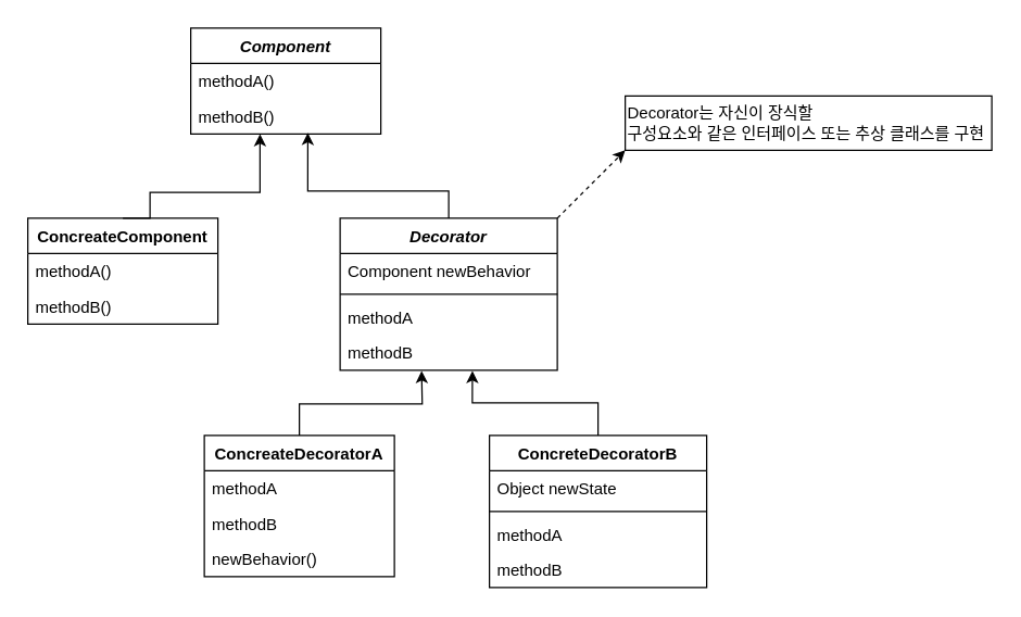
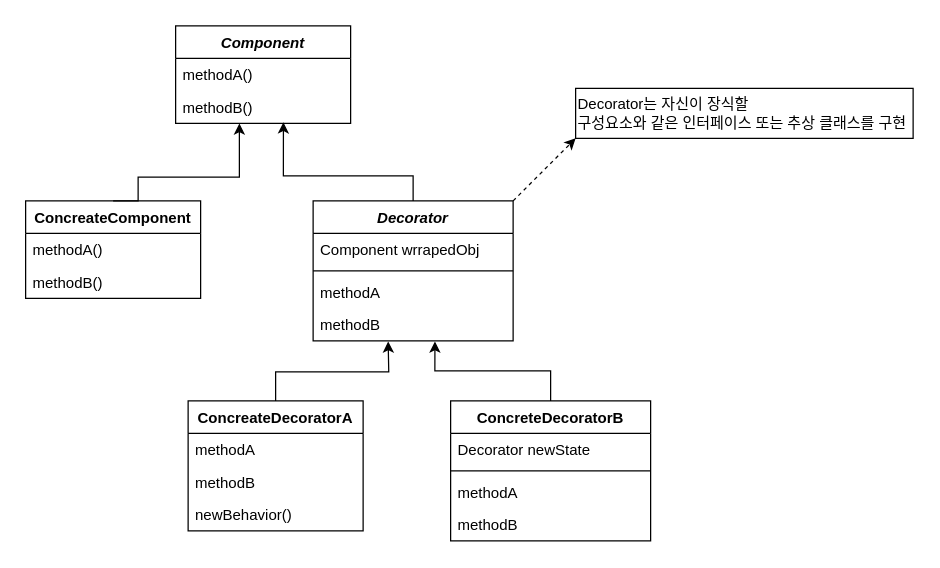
  <mxCell id="0" />
  <mxCell id="1" parent="0" />
  <mxCell id="2" value="Component" style="swimlane;fontStyle=3;childLayout=stackLayout;horizontal=1;startSize=26;fillColor=none;horizontalStack=0;resizeParent=1;resizeParentMax=0;resizeLast=0;collapsible=1;marginBottom=0;" vertex="1" parent="1"><mxGeometry x="140" y="20" width="140" height="78" as="geometry" /></mxCell>
  <mxCell id="3" value="methodA()" style="text;strokeColor=none;fillColor=none;align=left;verticalAlign=top;spacingLeft=4;spacingRight=4;overflow=hidden;rotatable=0;points=[[0,0.5],[1,0.5]];portConstraint=eastwest;" vertex="1" parent="2"><mxGeometry y="26" width="140" height="26" as="geometry" /></mxCell>
  <mxCell id="4" value="methodB()" style="text;strokeColor=none;fillColor=none;align=left;verticalAlign=top;spacingLeft=4;spacingRight=4;overflow=hidden;rotatable=0;points=[[0,0.5],[1,0.5]];portConstraint=eastwest;" vertex="1" parent="2"><mxGeometry y="52" width="140" height="26" as="geometry" /></mxCell>
  <mxCell id="5" value="ConcreateComponent" style="swimlane;fontStyle=1;childLayout=stackLayout;horizontal=1;startSize=26;fillColor=none;horizontalStack=0;resizeParent=1;resizeParentMax=0;resizeLast=0;collapsible=1;marginBottom=0;" vertex="1" parent="1"><mxGeometry x="20" y="160" width="140" height="78" as="geometry" /></mxCell>
  <mxCell id="6" value="methodA()" style="text;strokeColor=none;fillColor=none;align=left;verticalAlign=top;spacingLeft=4;spacingRight=4;overflow=hidden;rotatable=0;points=[[0,0.5],[1,0.5]];portConstraint=eastwest;" vertex="1" parent="5"><mxGeometry y="26" width="140" height="26" as="geometry" /></mxCell>
  <mxCell id="7" value="methodB()" style="text;strokeColor=none;fillColor=none;align=left;verticalAlign=top;spacingLeft=4;spacingRight=4;overflow=hidden;rotatable=0;points=[[0,0.5],[1,0.5]];portConstraint=eastwest;" vertex="1" parent="5"><mxGeometry y="52" width="140" height="26" as="geometry" /></mxCell>
  <mxCell id="8" style="edgeStyle=orthogonalEdgeStyle;rounded=0;orthogonalLoop=1;jettySize=auto;html=1;exitX=0.5;exitY=0;exitDx=0;exitDy=0;entryX=0.616;entryY=0.968;entryDx=0;entryDy=0;entryPerimeter=0;" edge="1" parent="1" source="9" target="4"><mxGeometry relative="1" as="geometry"><Array as="points"><mxPoint x="330" y="140" /><mxPoint x="226" y="140" /></Array></mxGeometry></mxCell>
  <mxCell id="9" value="Decorator" style="swimlane;fontStyle=3;align=center;verticalAlign=top;childLayout=stackLayout;horizontal=1;startSize=26;horizontalStack=0;resizeParent=1;resizeParentMax=0;resizeLast=0;collapsible=1;marginBottom=0;" vertex="1" parent="1"><mxGeometry x="250" y="160" width="160" height="112" as="geometry" /></mxCell>
- <mxCell id="10" value="Component newBehavior" style="text;strokeColor=none;fillColor=none;align=left;verticalAlign=top;spacingLeft=4;spacingRight=4;overflow=hidden;rotatable=0;points=[[0,0.5],[1,0.5]];portConstraint=eastwest;" vertex="1" parent="9"><mxGeometry y="26" width="160" height="26" as="geometry" /></mxCell>
+ <mxCell id="10" value="Component wrrapedObj" style="text;strokeColor=none;fillColor=none;align=left;verticalAlign=top;spacingLeft=4;spacingRight=4;overflow=hidden;rotatable=0;points=[[0,0.5],[1,0.5]];portConstraint=eastwest;" vertex="1" parent="9"><mxGeometry y="26" width="160" height="26" as="geometry" /></mxCell>
  <mxCell id="11" value="" style="line;strokeWidth=1;fillColor=none;align=left;verticalAlign=middle;spacingTop=-1;spacingLeft=3;spacingRight=3;rotatable=0;labelPosition=right;points=[];portConstraint=eastwest;strokeColor=inherit;" vertex="1" parent="9"><mxGeometry y="52" width="160" height="8" as="geometry" /></mxCell>
  <mxCell id="12" value="methodA" style="text;strokeColor=none;fillColor=none;align=left;verticalAlign=top;spacingLeft=4;spacingRight=4;overflow=hidden;rotatable=0;points=[[0,0.5],[1,0.5]];portConstraint=eastwest;" vertex="1" parent="9"><mxGeometry y="60" width="160" height="26" as="geometry" /></mxCell>
  <mxCell id="13" value="methodB" style="text;strokeColor=none;fillColor=none;align=left;verticalAlign=top;spacingLeft=4;spacingRight=4;overflow=hidden;rotatable=0;points=[[0,0.5],[1,0.5]];portConstraint=eastwest;" vertex="1" parent="9"><mxGeometry y="86" width="160" height="26" as="geometry" /></mxCell>
  <mxCell id="14" value="ConcreateDecoratorA" style="swimlane;fontStyle=1;childLayout=stackLayout;horizontal=1;startSize=26;fillColor=none;horizontalStack=0;resizeParent=1;resizeParentMax=0;resizeLast=0;collapsible=1;marginBottom=0;" vertex="1" parent="1"><mxGeometry x="150" y="320" width="140" height="104" as="geometry" /></mxCell>
  <mxCell id="15" value="methodA" style="text;strokeColor=none;fillColor=none;align=left;verticalAlign=top;spacingLeft=4;spacingRight=4;overflow=hidden;rotatable=0;points=[[0,0.5],[1,0.5]];portConstraint=eastwest;" vertex="1" parent="14"><mxGeometry y="26" width="140" height="26" as="geometry" /></mxCell>
  <mxCell id="16" value="methodB" style="text;strokeColor=none;fillColor=none;align=left;verticalAlign=top;spacingLeft=4;spacingRight=4;overflow=hidden;rotatable=0;points=[[0,0.5],[1,0.5]];portConstraint=eastwest;" vertex="1" parent="14"><mxGeometry y="52" width="140" height="26" as="geometry" /></mxCell>
  <mxCell id="17" value="newBehavior()" style="text;strokeColor=none;fillColor=none;align=left;verticalAlign=top;spacingLeft=4;spacingRight=4;overflow=hidden;rotatable=0;points=[[0,0.5],[1,0.5]];portConstraint=eastwest;" vertex="1" parent="14"><mxGeometry y="78" width="140" height="26" as="geometry" /></mxCell>
  <mxCell id="18" style="edgeStyle=orthogonalEdgeStyle;rounded=0;orthogonalLoop=1;jettySize=auto;html=1;exitX=0.5;exitY=0;exitDx=0;exitDy=0;entryX=0.609;entryY=1.018;entryDx=0;entryDy=0;entryPerimeter=0;" edge="1" parent="1" source="19" target="13"><mxGeometry relative="1" as="geometry" /></mxCell>
  <mxCell id="19" value="ConcreteDecoratorB" style="swimlane;fontStyle=1;align=center;verticalAlign=top;childLayout=stackLayout;horizontal=1;startSize=26;horizontalStack=0;resizeParent=1;resizeParentMax=0;resizeLast=0;collapsible=1;marginBottom=0;" vertex="1" parent="1"><mxGeometry x="360" y="320" width="160" height="112" as="geometry" /></mxCell>
- <mxCell id="20" value="Object newState" style="text;strokeColor=none;fillColor=none;align=left;verticalAlign=top;spacingLeft=4;spacingRight=4;overflow=hidden;rotatable=0;points=[[0,0.5],[1,0.5]];portConstraint=eastwest;" vertex="1" parent="19"><mxGeometry y="26" width="160" height="26" as="geometry" /></mxCell>
+ <mxCell id="20" value="Decorator newState" style="text;strokeColor=none;fillColor=none;align=left;verticalAlign=top;spacingLeft=4;spacingRight=4;overflow=hidden;rotatable=0;points=[[0,0.5],[1,0.5]];portConstraint=eastwest;" vertex="1" parent="19"><mxGeometry y="26" width="160" height="26" as="geometry" /></mxCell>
  <mxCell id="21" value="" style="line;strokeWidth=1;fillColor=none;align=left;verticalAlign=middle;spacingTop=-1;spacingLeft=3;spacingRight=3;rotatable=0;labelPosition=right;points=[];portConstraint=eastwest;strokeColor=inherit;" vertex="1" parent="19"><mxGeometry y="52" width="160" height="8" as="geometry" /></mxCell>
  <mxCell id="22" value="methodA" style="text;strokeColor=none;fillColor=none;align=left;verticalAlign=top;spacingLeft=4;spacingRight=4;overflow=hidden;rotatable=0;points=[[0,0.5],[1,0.5]];portConstraint=eastwest;" vertex="1" parent="19"><mxGeometry y="60" width="160" height="26" as="geometry" /></mxCell>
  <mxCell id="23" value="methodB" style="text;strokeColor=none;fillColor=none;align=left;verticalAlign=top;spacingLeft=4;spacingRight=4;overflow=hidden;rotatable=0;points=[[0,0.5],[1,0.5]];portConstraint=eastwest;" vertex="1" parent="19"><mxGeometry y="86" width="160" height="26" as="geometry" /></mxCell>
  <mxCell id="24" style="edgeStyle=orthogonalEdgeStyle;rounded=0;orthogonalLoop=1;jettySize=auto;html=1;exitX=0.5;exitY=0;exitDx=0;exitDy=0;entryX=0.609;entryY=1.018;entryDx=0;entryDy=0;entryPerimeter=0;" edge="1" parent="1" source="14"><mxGeometry relative="1" as="geometry"><mxPoint x="402.59" y="320" as="sourcePoint" /><mxPoint x="310.03" y="272.468" as="targetPoint" /></mxGeometry></mxCell>
  <mxCell id="25" style="edgeStyle=orthogonalEdgeStyle;rounded=0;orthogonalLoop=1;jettySize=auto;html=1;exitX=0.5;exitY=0;exitDx=0;exitDy=0;entryX=0.616;entryY=0.968;entryDx=0;entryDy=0;entryPerimeter=0;" edge="1" parent="1" source="5"><mxGeometry relative="1" as="geometry"><mxPoint x="294.76" y="160.83" as="sourcePoint" /><mxPoint x="191" y="97.998" as="targetPoint" /><Array as="points"><mxPoint x="110" y="160" /><mxPoint x="110" y="141" /><mxPoint x="191" y="141" /></Array></mxGeometry></mxCell>
  <mxCell id="26" value="" style="endArrow=classic;html=1;rounded=0;dashed=1;" edge="1" parent="1"><mxGeometry width="50" height="50" relative="1" as="geometry"><mxPoint x="410" y="160" as="sourcePoint" /><mxPoint x="460" y="110" as="targetPoint" /></mxGeometry></mxCell>
  <mxCell id="27" value="Decorator는 자신이 장식할&lt;br&gt;구성요소와 같은 인터페이스 또는 추상 클래스를 구현" style="text;html=1;align=left;verticalAlign=middle;resizable=0;points=[];autosize=1;strokeColor=default;fillColor=none;" vertex="1" parent="1"><mxGeometry x="460" y="70" width="270" height="40" as="geometry" /></mxCell>
